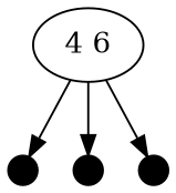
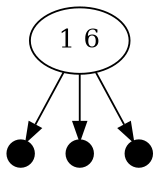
  digraph {
    node [shape=point]
-   n1 [label="4 6" shape=""]
+   n1 [label="1 6" shape=""]
    1 [width=0.2]
    2 [width=0.2]
    3 [width=0.2]
    n1 -> 1
    n1 -> 2
    n1 -> 3
  }
